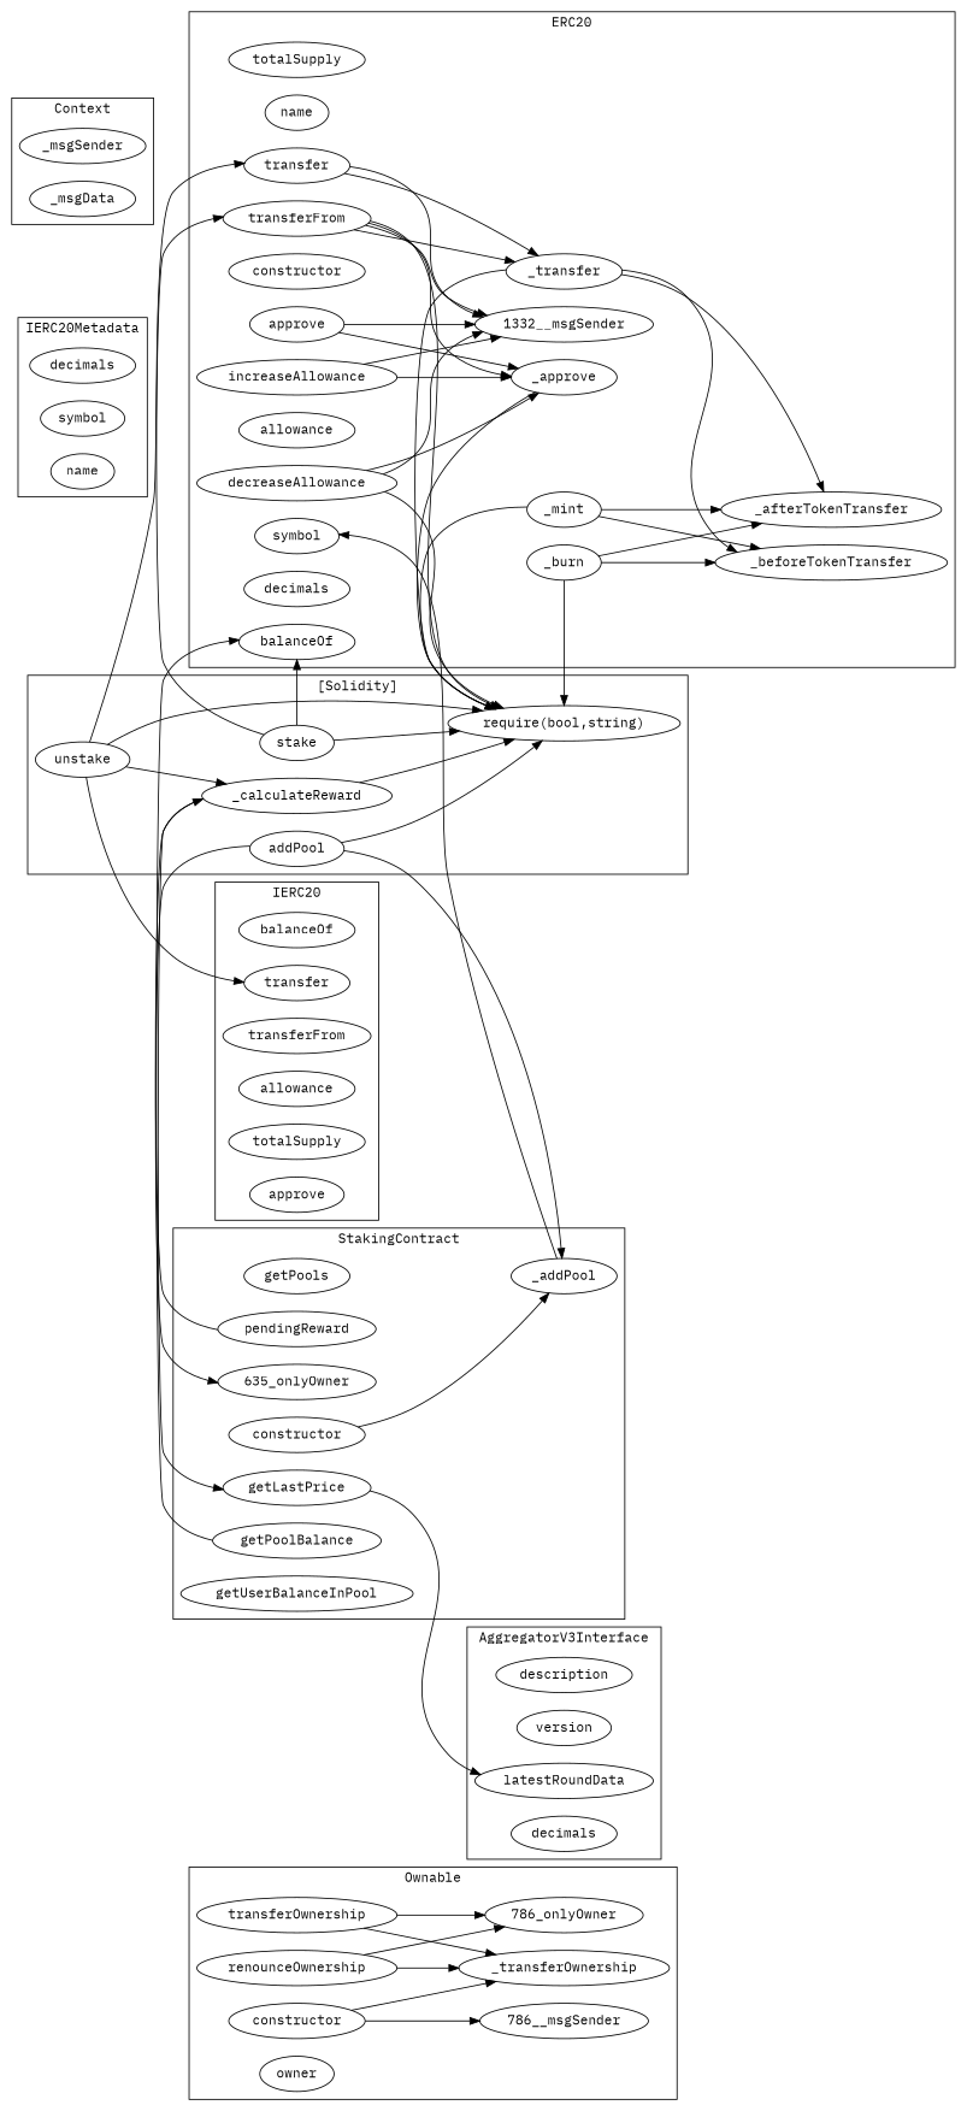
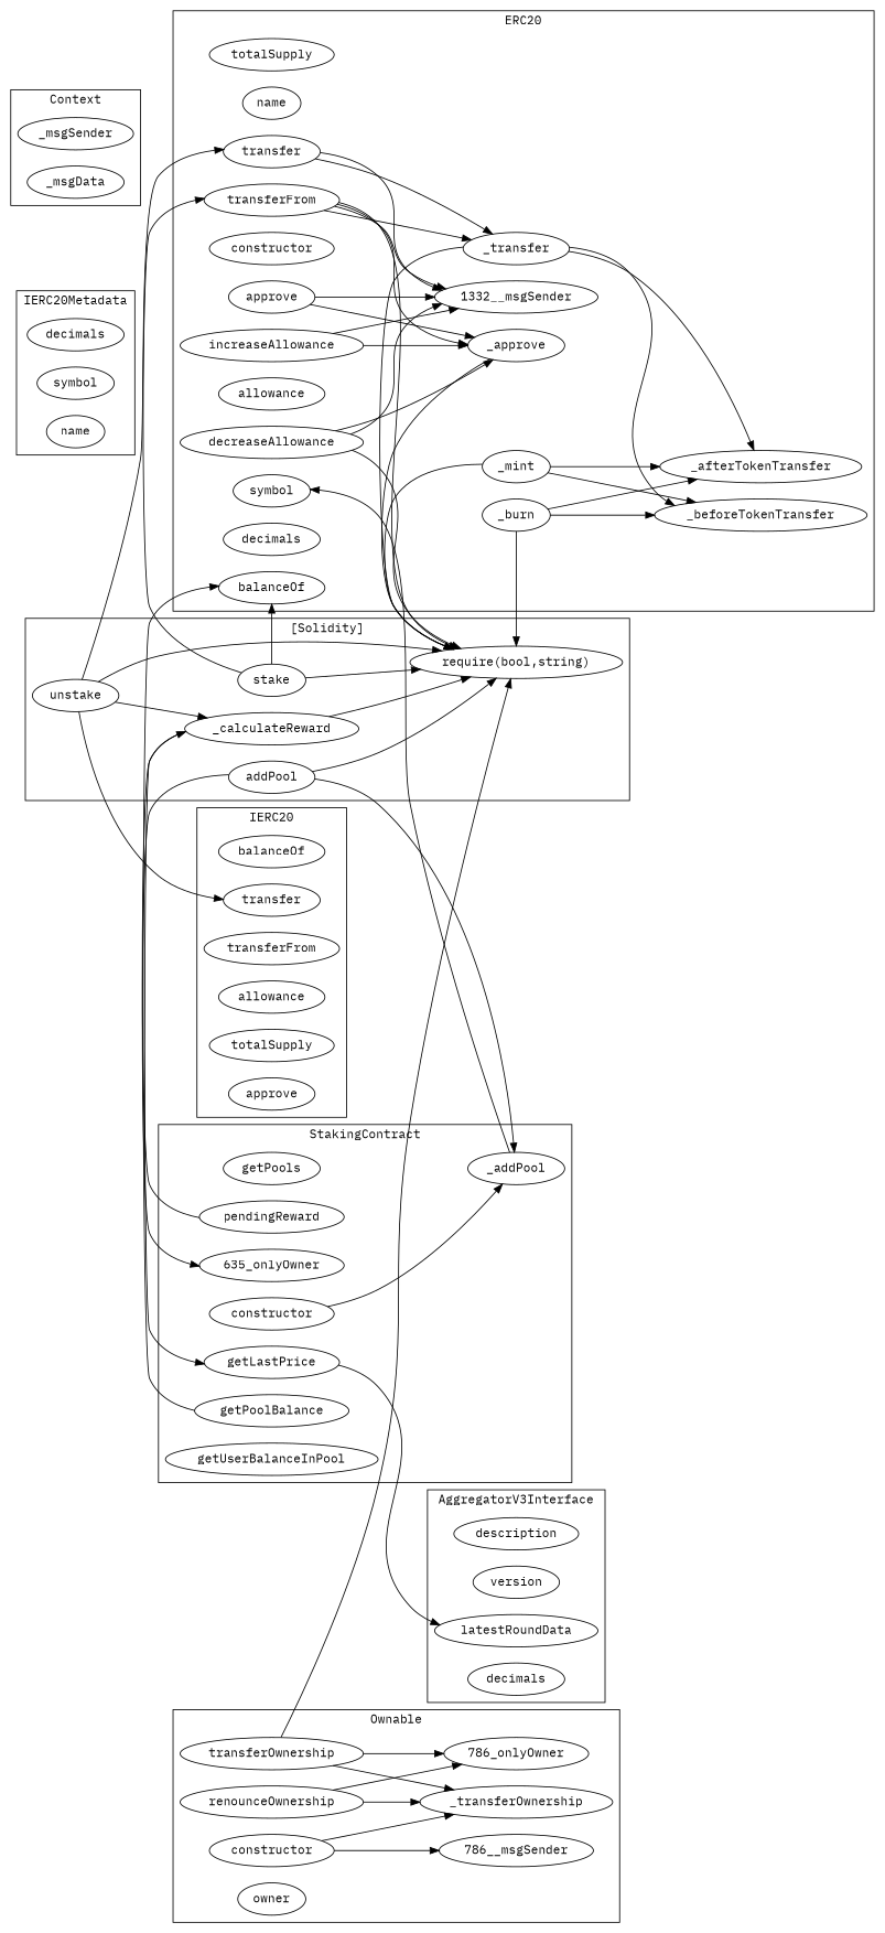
  strict digraph {
    fontname="IBM Plex Mono"
    rankdir=LR
    node [fontname="IBM Plex Mono"]
    edge [fontname="IBM Plex Mono"]
    n1 [label=balanceOf]
    n2 [label=transfer]
    n3 [label=transferFrom]
    n4 [label=allowance]
    n5 [label=totalSupply]
    n6 [label=approve]
    n7 [label=description]
    n8 [label=version]
    n9 [label=latestRoundData]
    n10 [label=decimals]
    n11 [label=decimals]
    n12 [label=symbol]
    n13 [label=name]
    n14 [label=renounceOwnership]
    n15 [label=_transferOwnership]
    "786_onlyOwner"
    n17 [label=constructor]
    "786__msgSender"
    n19 [label=transferOwnership]
    n20 [label=owner]
    n21 [label=totalSupply]
    n22 [label=name]
    n23 [label=decreaseAllowance]
    n24 [label=_approve]
    "1332__msgSender"
    n26 [label=symbol]
    n27 [label=_mint]
    n28 [label=_beforeTokenTransfer]
    n29 [label=_afterTokenTransfer]
    n30 [label=_transfer]
    n31 [label=constructor]
    n32 [label=transferFrom]
    n33 [label=approve]
    n34 [label=allowance]
    n35 [label=balanceOf]
    n36 [label=transfer]
    n37 [label=_burn]
    n38 [label=decimals]
    n39 [label=increaseAllowance]
    n40 [label=_msgSender]
    n41 [label=_msgData]
    "require(bool,string)"
    n43 [label=addPool]
    n44 [label=unstake]
    n45 [label=stake]
    n46 [label=_calculateReward]
    n47 [label=getPools]
    n48 [label=_addPool]
    "635_onlyOwner"
    n50 [label=getPoolBalance]
    n51 [label=constructor]
    n52 [label=pendingReward]
    n53 [label=getLastPrice]
    n54 [label=getUserBalanceInPool]
    subgraph cluster_1 {
      label=IERC20
      n1
      n2
      n3
      n4
      n5
      n6
    }
    subgraph cluster_2 {
      label=AggregatorV3Interface
      n7
      n8
      n9
      n10
    }
    subgraph cluster_3 {
      label=IERC20Metadata
      n11
      n12
      n13
    }
    subgraph cluster_4 {
      label=Ownable
      n14
      n15
      "786_onlyOwner"
      n17
      "786__msgSender"
      n19
      n20
    }
    subgraph cluster_5 {
      label=ERC20
      n21
      n22
      n23
      n24
      "1332__msgSender"
      n26
      n27
      n28
      n29
      n30
      n31
      n32
      n33
      n34
      n35
      n36
      n37
      n38
      n39
    }
    subgraph cluster_6 {
      label=Context
      n40
      n41
    }
    subgraph cluster_7 {
      label="[Solidity]"
      "require(bool,string)"
      n43
      n44
      n45
      n46
    }
    subgraph cluster_8 {
      label=StakingContract
      n47
      n48
      "635_onlyOwner"
      n50
      n51
      n52
      n53
      n54
    }
    n14 -> n15
    n14 -> "786_onlyOwner"
    n17 -> n15
    n17 -> "786__msgSender"
    n19 -> n15
    n19 -> "786_onlyOwner"
+   n19 -> "require(bool,string)"
    n23 -> n24
    n23 -> "1332__msgSender"
    n23 -> "require(bool,string)"
    n24 -> "require(bool,string)"
    n27 -> n28
    n27 -> n29
    n27 -> "require(bool,string)"
    n30 -> n28
    n30 -> n29
    n30 -> "require(bool,string)"
    n32 -> n24
    n32 -> "1332__msgSender"
    n32 -> n30
    n32 -> "require(bool,string)"
    n33 -> n24
    n33 -> "1332__msgSender"
    n36 -> "1332__msgSender"
    n36 -> n30
    n37 -> n28
    n37 -> n29
    n37 -> "require(bool,string)"
    n39 -> n24
    n39 -> "1332__msgSender"
    n43 -> "require(bool,string)"
    n43 -> n48
    n43 -> "635_onlyOwner"
    n44 -> n2
    n44 -> n36
    n44 -> "require(bool,string)"
    n44 -> n46
    n45 -> n32
    n45 -> n35
    n45 -> "require(bool,string)"
    n46 -> "require(bool,string)"
    n46 -> n53
    n48 -> n26
    n50 -> n35
    n51 -> n48
    n52 -> n46
    n53 -> n9
  }
